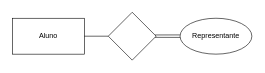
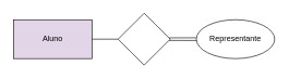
  <mxCell id="0" />
  <mxCell id="1" parent="0" />
- <mxCell id="2" value="Aluno" style="rounded=0;whiteSpace=wrap;html=1;" vertex="1" parent="1"><mxGeometry x="20" y="30" width="120" height="60" as="geometry" /></mxCell>
+ <mxCell id="2" value="Aluno" style="rounded=0;whiteSpace=wrap;html=1;fillColor=#e1d5e7;" vertex="1" parent="1"><mxGeometry x="20" y="30" width="120" height="60" as="geometry" /></mxCell>
  <mxCell id="3" value="Representante" style="ellipse;whiteSpace=wrap;html=1;" vertex="1" parent="1"><mxGeometry x="300" y="30" width="120" height="60" as="geometry" /></mxCell>
  <mxCell id="4" value="" style="rhombus;whiteSpace=wrap;html=1;" vertex="1" parent="1"><mxGeometry x="180" y="20" width="80" height="80" as="geometry" /></mxCell>
  <mxCell id="5" value="" style="endArrow=none;html=1;rounded=0;" edge="1" parent="1" source="2" target="4"><mxGeometry width="50" height="50" relative="1" as="geometry"><mxPoint x="80" y="90" as="sourcePoint" /><mxPoint x="130" y="40" as="targetPoint" /></mxGeometry></mxCell>
  <mxCell id="6" value="" style="endArrow=none;html=1;rounded=0;entryX=0;entryY=0.534;entryDx=0;entryDy=0;entryPerimeter=0;exitX=0.977;exitY=0.524;exitDx=0;exitDy=0;exitPerimeter=0;" edge="1" parent="1" source="4" target="3"><mxGeometry width="50" height="50" relative="1" as="geometry"><mxPoint x="260" y="62" as="sourcePoint" /><mxPoint x="320" y="60" as="targetPoint" /></mxGeometry></mxCell>
  <mxCell id="7" value="" style="endArrow=none;html=1;rounded=0;exitX=0.977;exitY=0.474;exitDx=0;exitDy=0;exitPerimeter=0;entryX=-0.002;entryY=0.464;entryDx=0;entryDy=0;entryPerimeter=0;" edge="1" parent="1" source="4" target="3"><mxGeometry width="50" height="50" relative="1" as="geometry"><mxPoint x="258.4" y="50" as="sourcePoint" /><mxPoint x="300" y="50.12" as="targetPoint" /></mxGeometry></mxCell>
